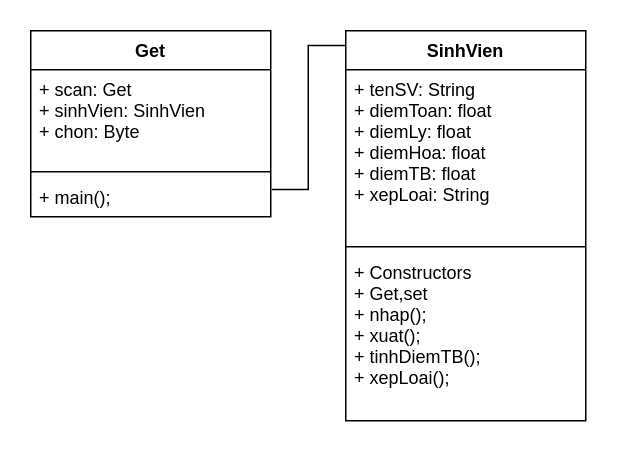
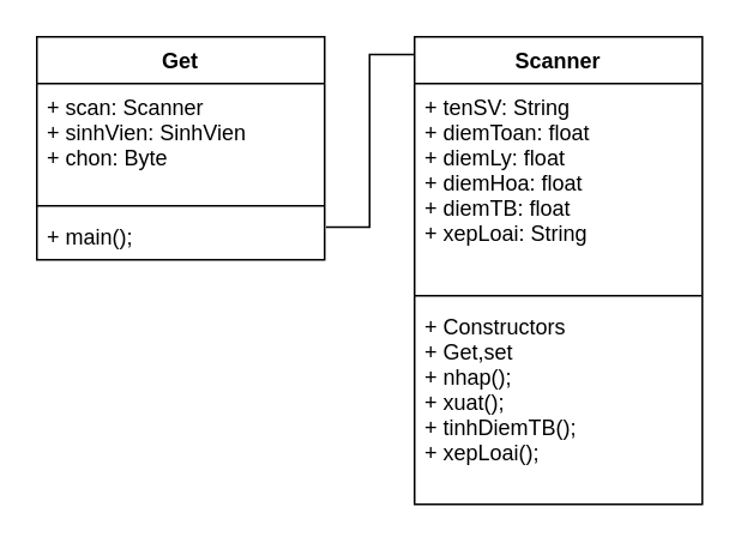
  <mxCell id="0" />
  <mxCell id="1" parent="0" />
  <mxCell id="2" style="edgeStyle=orthogonalEdgeStyle;rounded=0;orthogonalLoop=1;jettySize=auto;html=1;entryX=1.005;entryY=0.302;entryDx=0;entryDy=0;entryPerimeter=0;exitX=0;exitY=0.038;exitDx=0;exitDy=0;exitPerimeter=0;endArrow=none;" edge="1" parent="1" source="3" target="10"><mxGeometry relative="1" as="geometry" /></mxCell>
- <mxCell id="3" value="SinhVien" style="swimlane;fontStyle=1;align=center;verticalAlign=top;childLayout=stackLayout;horizontal=1;startSize=26;horizontalStack=0;resizeParent=1;resizeParentMax=0;resizeLast=0;collapsible=1;marginBottom=0;" vertex="1" parent="1"><mxGeometry x="230" y="20" width="160" height="260" as="geometry" /></mxCell>
+ <mxCell id="3" value="Scanner" style="swimlane;fontStyle=1;align=center;verticalAlign=top;childLayout=stackLayout;horizontal=1;startSize=26;horizontalStack=0;resizeParent=1;resizeParentMax=0;resizeLast=0;collapsible=1;marginBottom=0;" vertex="1" parent="1"><mxGeometry x="230" y="20" width="160" height="260" as="geometry" /></mxCell>
  <mxCell id="4" value="+ tenSV: String&#10;+ diemToan: float&#10;+ diemLy: float&#10;+ diemHoa: float&#10;+ diemTB: float&#10;+ xepLoai: String" style="text;strokeColor=none;fillColor=none;align=left;verticalAlign=top;spacingLeft=4;spacingRight=4;overflow=hidden;rotatable=0;points=[[0,0.5],[1,0.5]];portConstraint=eastwest;" vertex="1" parent="3"><mxGeometry y="26" width="160" height="114" as="geometry" /></mxCell>
  <mxCell id="5" value="" style="line;strokeWidth=1;fillColor=none;align=left;verticalAlign=middle;spacingTop=-1;spacingLeft=3;spacingRight=3;rotatable=0;labelPosition=right;points=[];portConstraint=eastwest;strokeColor=inherit;" vertex="1" parent="3"><mxGeometry y="140" width="160" height="8" as="geometry" /></mxCell>
  <mxCell id="6" value="+ Constructors&#10;+ Get,set&#10;+ nhap();&#10;+ xuat();&#10;+ tinhDiemTB();&#10;+ xepLoai();" style="text;strokeColor=none;fillColor=none;align=left;verticalAlign=top;spacingLeft=4;spacingRight=4;overflow=hidden;rotatable=0;points=[[0,0.5],[1,0.5]];portConstraint=eastwest;" vertex="1" parent="3"><mxGeometry y="148" width="160" height="112" as="geometry" /></mxCell>
  <mxCell id="7" value="Get" style="swimlane;fontStyle=1;align=center;verticalAlign=top;childLayout=stackLayout;horizontal=1;startSize=26;horizontalStack=0;resizeParent=1;resizeParentMax=0;resizeLast=0;collapsible=1;marginBottom=0;" vertex="1" parent="1"><mxGeometry x="20" y="20" width="160" height="124" as="geometry" /></mxCell>
- <mxCell id="8" value="+ scan: Get&#10;+ sinhVien: SinhVien&#10;+ chon: Byte" style="text;strokeColor=none;fillColor=none;align=left;verticalAlign=top;spacingLeft=4;spacingRight=4;overflow=hidden;rotatable=0;points=[[0,0.5],[1,0.5]];portConstraint=eastwest;" vertex="1" parent="7"><mxGeometry y="26" width="160" height="64" as="geometry" /></mxCell>
+ <mxCell id="8" value="+ scan: Scanner&#10;+ sinhVien: SinhVien&#10;+ chon: Byte" style="text;strokeColor=none;fillColor=none;align=left;verticalAlign=top;spacingLeft=4;spacingRight=4;overflow=hidden;rotatable=0;points=[[0,0.5],[1,0.5]];portConstraint=eastwest;" vertex="1" parent="7"><mxGeometry y="26" width="160" height="64" as="geometry" /></mxCell>
  <mxCell id="9" value="" style="line;strokeWidth=1;fillColor=none;align=left;verticalAlign=middle;spacingTop=-1;spacingLeft=3;spacingRight=3;rotatable=0;labelPosition=right;points=[];portConstraint=eastwest;strokeColor=inherit;" vertex="1" parent="7"><mxGeometry y="90" width="160" height="8" as="geometry" /></mxCell>
  <mxCell id="10" value="+ main();" style="text;strokeColor=none;fillColor=none;align=left;verticalAlign=top;spacingLeft=4;spacingRight=4;overflow=hidden;rotatable=0;points=[[0,0.5],[1,0.5]];portConstraint=eastwest;" vertex="1" parent="7"><mxGeometry y="98" width="160" height="26" as="geometry" /></mxCell>
